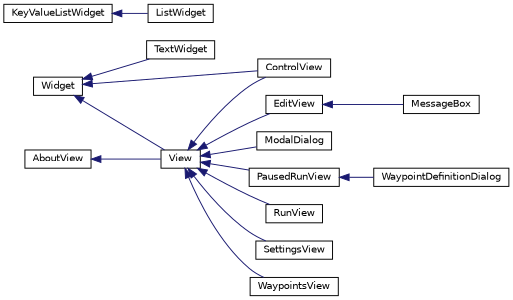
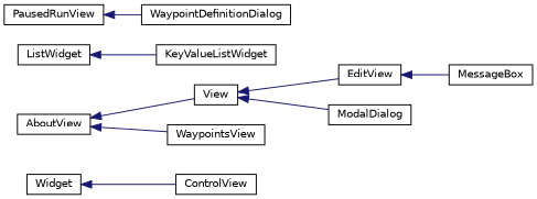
  digraph {
    rankdir=LR
    node [color=black fillcolor=white fontname=Helvetica fontsize=10 shape=record style=filled]
    edge [color=midnightblue dir=back fontname=Helvetica fontsize=10 labelfontname=Helvetica labelfontsize=10 style=solid]
    n1 [height=0.2 label=Widget width=0.4]
-   n2 [height=0.2 label=TextWidget width=0.4]
    n3 [height=0.2 label=View width=0.4]
    n4 [height=0.2 label=ControlView width=0.4]
    n5 [height=0.2 label=ListWidget width=0.4]
    n6 [height=0.2 label=KeyValueListWidget width=0.4]
    n7 [height=0.2 label=EditView width=0.4]
    n8 [height=0.2 label=ModalDialog width=0.4]
    n9 [height=0.2 label=PausedRunView width=0.4]
-   n10 [height=0.2 label=RunView width=0.4]
-   n11 [height=0.2 label=SettingsView width=0.4]
    n12 [height=0.2 label=WaypointsView width=0.4]
    n13 [height=0.2 label=AboutView width=0.4]
    n14 [height=0.2 label=MessageBox width=0.4]
    n15 [height=0.2 label=WaypointDefinitionDialog width=0.4]
-   n1 -> n2
-   n1 -> n3
    n1 -> n4
-   n3 -> n4
    n3 -> n7
    n3 -> n8
-   n3 -> n9
-   n3 -> n10
-   n3 -> n11
-   n3 -> n12
-   n6 -> n5
+   n13 -> n12
+   n5 -> n6
    n7 -> n14
    n9 -> n15
    n13 -> n3
  }
